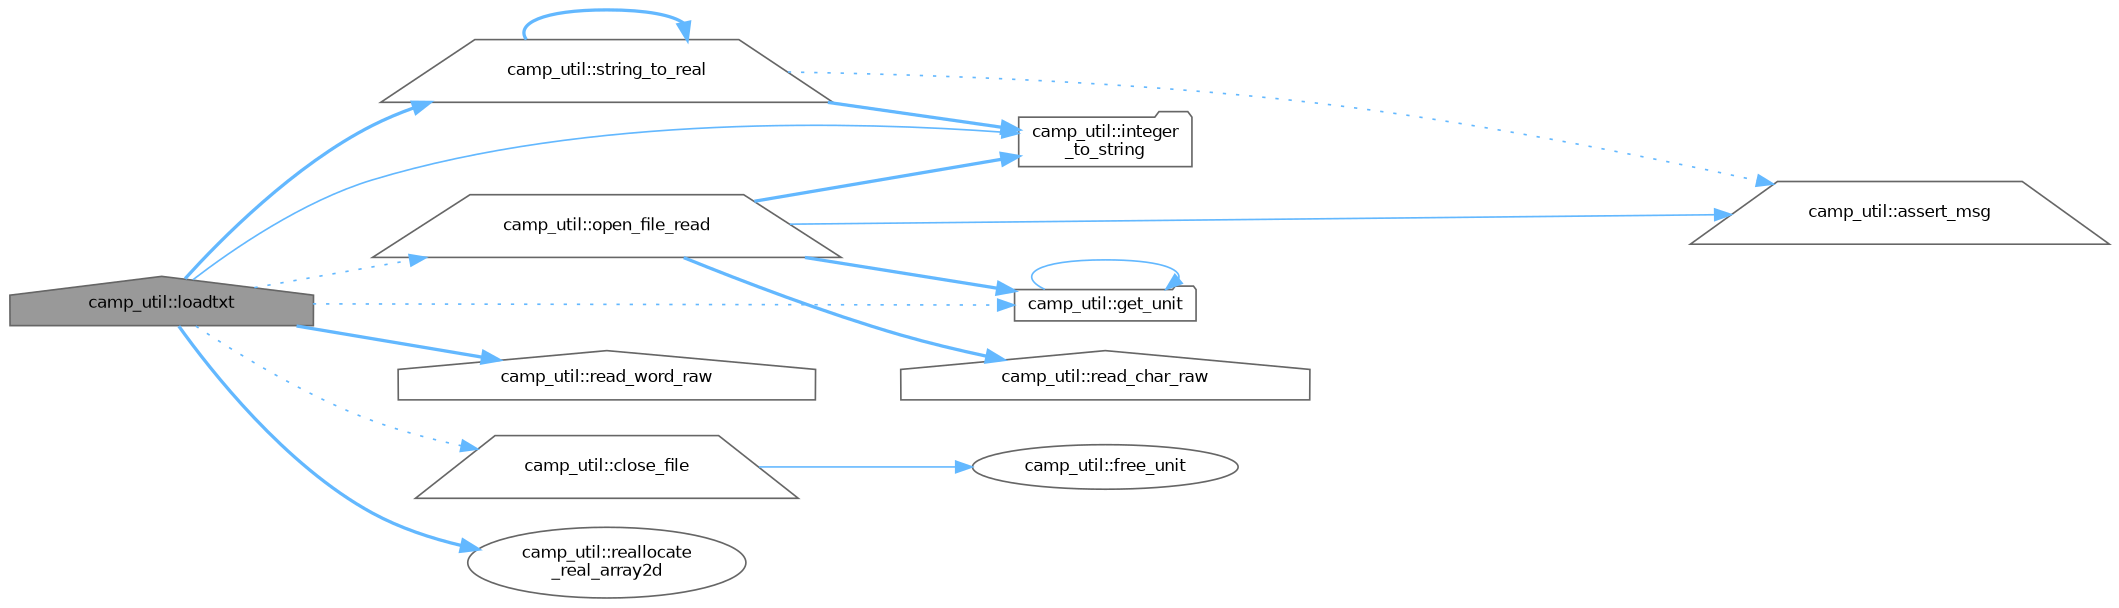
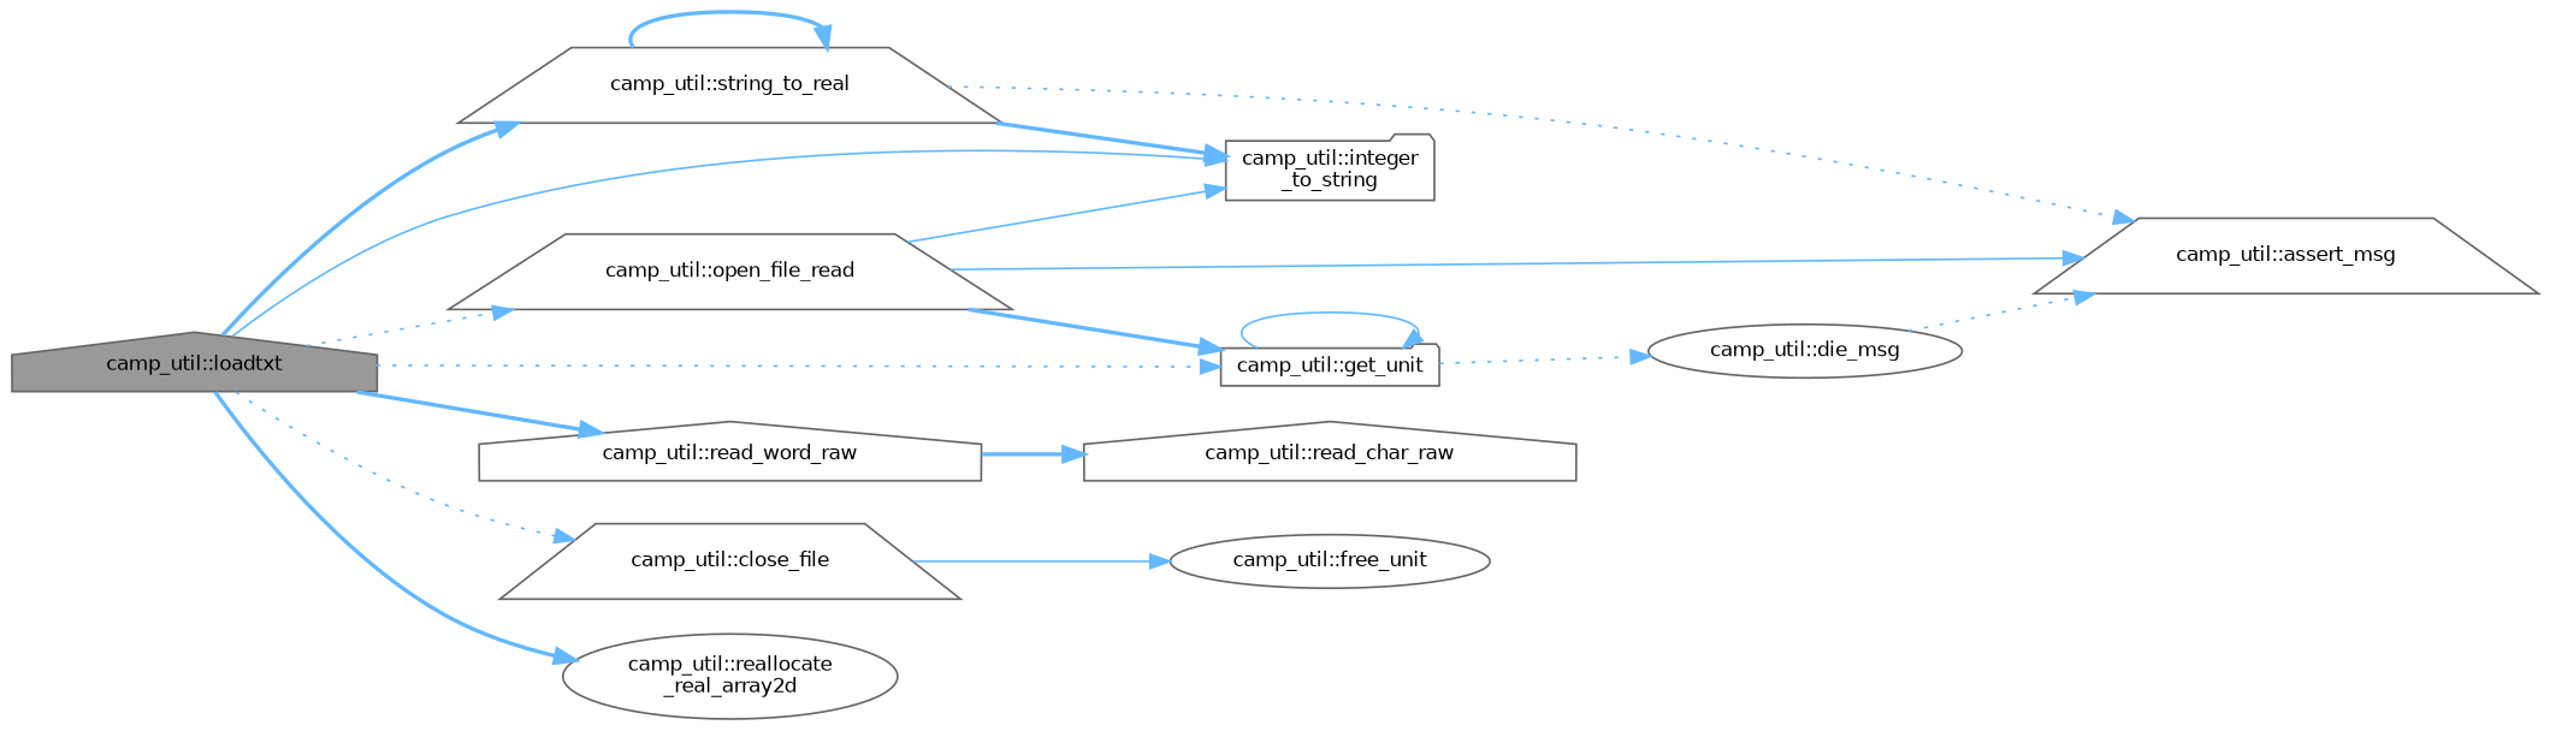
  digraph {
    fontname="DejaVu Sans"
    rankdir=LR
    node [color=grey40 fillcolor=white fontname="DejaVu Sans" fontsize=10 shape=trapezium style=filled]
    edge [color=steelblue1 fontname="DejaVu Sans" fontsize=10 labelfontname=Helvetica labelfontsize=10 style=bold]
    n1 [color=gray40 fillcolor=grey60 fontcolor=black height=0.2 label="camp_util::loadtxt" shape=house width=0.4]
    n2 [height=0.2 label="camp_util::integer\l_to_string" shape=folder width=0.4]
    n3 [height=0.2 label="camp_util::close_file" width=0.4]
    n4 [height=0.2 label="camp_util::open_file_read" width=0.4]
    n5 [height=0.2 label="camp_util::read_word_raw" shape=house width=0.4]
    n6 [height=0.2 label="camp_util::reallocate\l_real_array2d" shape=ellipse width=0.4]
    n7 [height=0.2 label="camp_util::string_to_real" width=0.4]
    n8 [height=0.2 label="camp_util::get_unit" shape=folder width=0.4]
    n9 [height=0.2 label="camp_util::assert_msg" width=0.4]
    n10 [height=0.2 label="camp_util::free_unit" shape=ellipse width=0.4]
    n11 [height=0.2 label="camp_util::read_char_raw" shape=house width=0.4]
+   n12 [height=0.2 label="camp_util::die_msg" shape=ellipse width=0.4]
    n1 -> n2 [style=solid]
    n1 -> n3 [style=dotted]
    n1 -> n4 [style=dotted]
    n1 -> n5
    n1 -> n6
    n1 -> n7
    n1 -> n8 [style=dotted]
    n3 -> n10 [style=solid]
-   n4 -> n2
+   n4 -> n2 [style=solid]
    n4 -> n8
    n4 -> n9 [style=solid]
-   n4 -> n11
+   n5 -> n11
    n7 -> n2
    n7 -> n7
    n7 -> n9 [style=dotted]
    n8 -> n8 [style=solid]
+   n8 -> n12 [style=dotted]
+   n12 -> n9 [style=dotted]
  }
